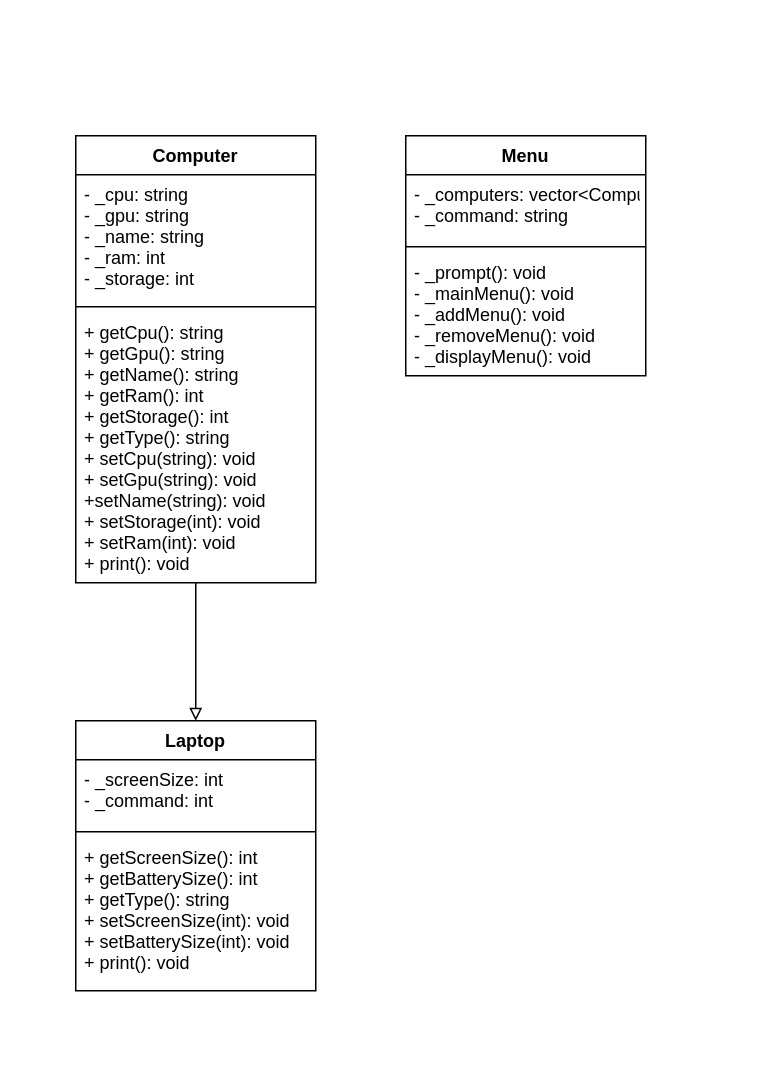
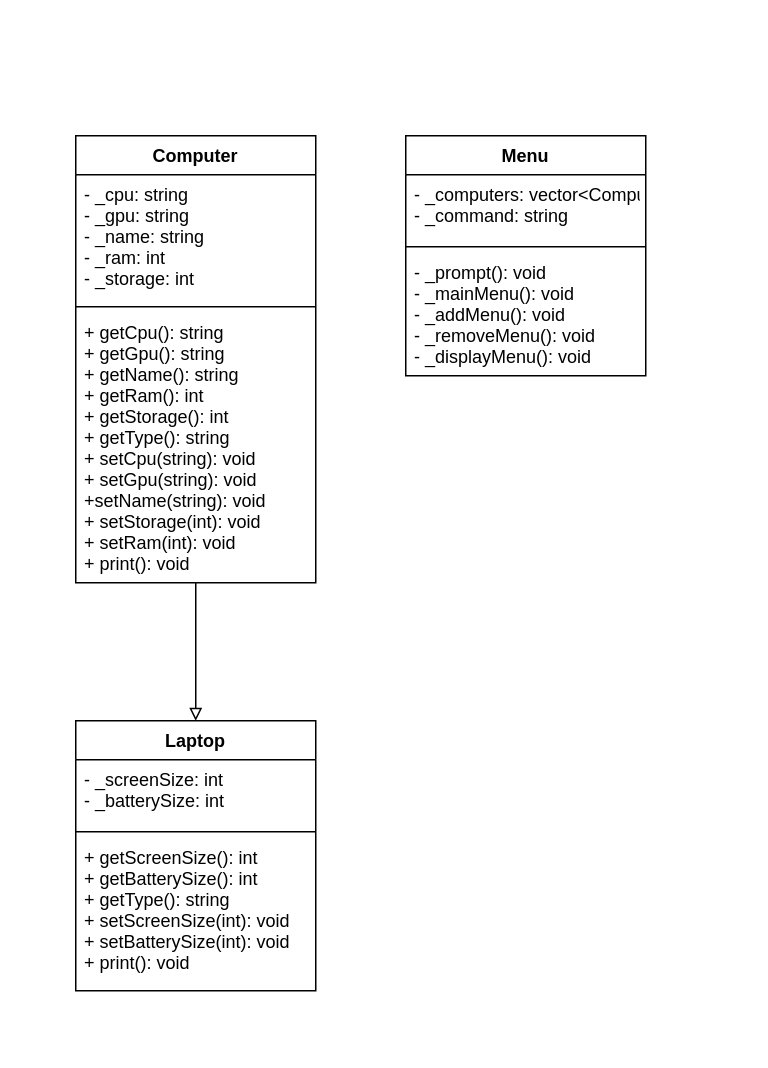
  <mxCell id="0" />
  <mxCell id="1" parent="0" />
  <mxCell id="2" value="" style="rounded=0;whiteSpace=wrap;html=1;strokeWidth=2;fillColor=default;strokeColor=none;" vertex="1" parent="1"><mxGeometry x="20" y="20" width="470" height="670" as="geometry" /></mxCell>
  <mxCell id="3" value="Computer" style="swimlane;fontStyle=1;align=center;verticalAlign=top;childLayout=stackLayout;horizontal=1;startSize=26;horizontalStack=0;resizeParent=1;resizeParentMax=0;resizeLast=0;collapsible=1;marginBottom=0;swimlaneLine=1;" parent="1" vertex="1"><mxGeometry x="50" y="90" width="160" height="298" as="geometry"><mxRectangle x="90" y="240" width="100" height="30" as="alternateBounds" /></mxGeometry></mxCell>
  <mxCell id="4" value="- _cpu: string&#10;- _gpu: string&#10;- _name: string&#10;- _ram: int&#10;- _storage: int" style="text;strokeColor=none;fillColor=none;align=left;verticalAlign=top;spacingLeft=4;spacingRight=4;overflow=hidden;rotatable=0;points=[[0,0.5],[1,0.5]];portConstraint=eastwest;" parent="3" vertex="1"><mxGeometry y="26" width="160" height="84" as="geometry" /></mxCell>
  <mxCell id="5" value="" style="line;strokeWidth=1;fillColor=none;align=left;verticalAlign=middle;spacingTop=-1;spacingLeft=3;spacingRight=3;rotatable=0;labelPosition=right;points=[];portConstraint=eastwest;strokeColor=inherit;" parent="3" vertex="1"><mxGeometry y="110" width="160" height="8" as="geometry" /></mxCell>
  <mxCell id="6" value="+ getCpu(): string&#10;+ getGpu(): string&#10;+ getName(): string&#10;+ getRam(): int&#10;+ getStorage(): int&#10;+ getType(): string&#10;+ setCpu(string): void&#10;+ setGpu(string): void&#10;+setName(string): void&#10;+ setStorage(int): void&#10;+ setRam(int): void&#10;+ print(): void" style="text;strokeColor=none;fillColor=none;align=left;verticalAlign=top;spacingLeft=4;spacingRight=4;overflow=hidden;rotatable=0;points=[[0,0.5],[1,0.5]];portConstraint=eastwest;" parent="3" vertex="1"><mxGeometry y="118" width="160" height="180" as="geometry" /></mxCell>
  <mxCell id="7" value="Laptop" style="swimlane;fontStyle=1;align=center;verticalAlign=top;childLayout=stackLayout;horizontal=1;startSize=26;horizontalStack=0;resizeParent=1;resizeParentMax=0;resizeLast=0;collapsible=1;marginBottom=0;fillStyle=solid;" parent="1" vertex="1"><mxGeometry x="50" y="480" width="160" height="180" as="geometry" /></mxCell>
- <mxCell id="8" value="- _screenSize: int&#10;- _command: int" style="text;strokeColor=none;fillColor=none;align=left;verticalAlign=top;spacingLeft=4;spacingRight=4;overflow=hidden;rotatable=0;points=[[0,0.5],[1,0.5]];portConstraint=eastwest;" parent="7" vertex="1"><mxGeometry y="26" width="160" height="44" as="geometry" /></mxCell>
+ <mxCell id="8" value="- _screenSize: int&#10;- _batterySize: int" style="text;strokeColor=none;fillColor=none;align=left;verticalAlign=top;spacingLeft=4;spacingRight=4;overflow=hidden;rotatable=0;points=[[0,0.5],[1,0.5]];portConstraint=eastwest;" parent="7" vertex="1"><mxGeometry y="26" width="160" height="44" as="geometry" /></mxCell>
  <mxCell id="9" value="" style="line;strokeWidth=1;fillColor=none;align=left;verticalAlign=middle;spacingTop=-1;spacingLeft=3;spacingRight=3;rotatable=0;labelPosition=right;points=[];portConstraint=eastwest;strokeColor=inherit;" parent="7" vertex="1"><mxGeometry y="70" width="160" height="8" as="geometry" /></mxCell>
  <mxCell id="10" value="+ getScreenSize(): int&#10;+ getBatterySize(): int&#10;+ getType(): string&#10;+ setScreenSize(int): void&#10;+ setBatterySize(int): void&#10;+ print(): void" style="text;align=left;verticalAlign=top;spacingLeft=4;spacingRight=4;overflow=hidden;rotatable=0;points=[[0,0.5],[1,0.5]];portConstraint=eastwest;" parent="7" vertex="1"><mxGeometry y="78" width="160" height="102" as="geometry" /></mxCell>
  <mxCell id="11" style="edgeStyle=none;html=1;entryX=0.5;entryY=0;entryDx=0;entryDy=0;endArrow=block;endFill=0;" parent="1" source="6" target="7" edge="1"><mxGeometry relative="1" as="geometry" /></mxCell>
  <mxCell id="12" value="Menu" style="swimlane;fontStyle=1;align=center;verticalAlign=top;childLayout=stackLayout;horizontal=1;startSize=26;horizontalStack=0;resizeParent=1;resizeParentMax=0;resizeLast=0;collapsible=1;marginBottom=0;fontColor=#000000;" parent="1" vertex="1"><mxGeometry x="270" y="90" width="160" height="160" as="geometry" /></mxCell>
  <mxCell id="13" value="- _computers: vector&lt;Computer&gt;&#10;- _command: string" style="text;strokeColor=none;fillColor=none;align=left;verticalAlign=top;spacingLeft=4;spacingRight=4;overflow=hidden;rotatable=0;points=[[0,0.5],[1,0.5]];portConstraint=eastwest;fontColor=#000000;" parent="12" vertex="1"><mxGeometry y="26" width="160" height="44" as="geometry" /></mxCell>
  <mxCell id="14" value="" style="line;strokeWidth=1;fillColor=none;align=left;verticalAlign=middle;spacingTop=-1;spacingLeft=3;spacingRight=3;rotatable=0;labelPosition=right;points=[];portConstraint=eastwest;strokeColor=inherit;fontColor=#000000;" parent="12" vertex="1"><mxGeometry y="70" width="160" height="8" as="geometry" /></mxCell>
  <mxCell id="15" value="- _prompt(): void&#10;- _mainMenu(): void&#10;- _addMenu(): void&#10;- _removeMenu(): void&#10;- _displayMenu(): void&#10;" style="text;strokeColor=none;fillColor=none;align=left;verticalAlign=top;spacingLeft=4;spacingRight=4;overflow=hidden;rotatable=0;points=[[0,0.5],[1,0.5]];portConstraint=eastwest;fontColor=#000000;" parent="12" vertex="1"><mxGeometry y="78" width="160" height="82" as="geometry" /></mxCell>
